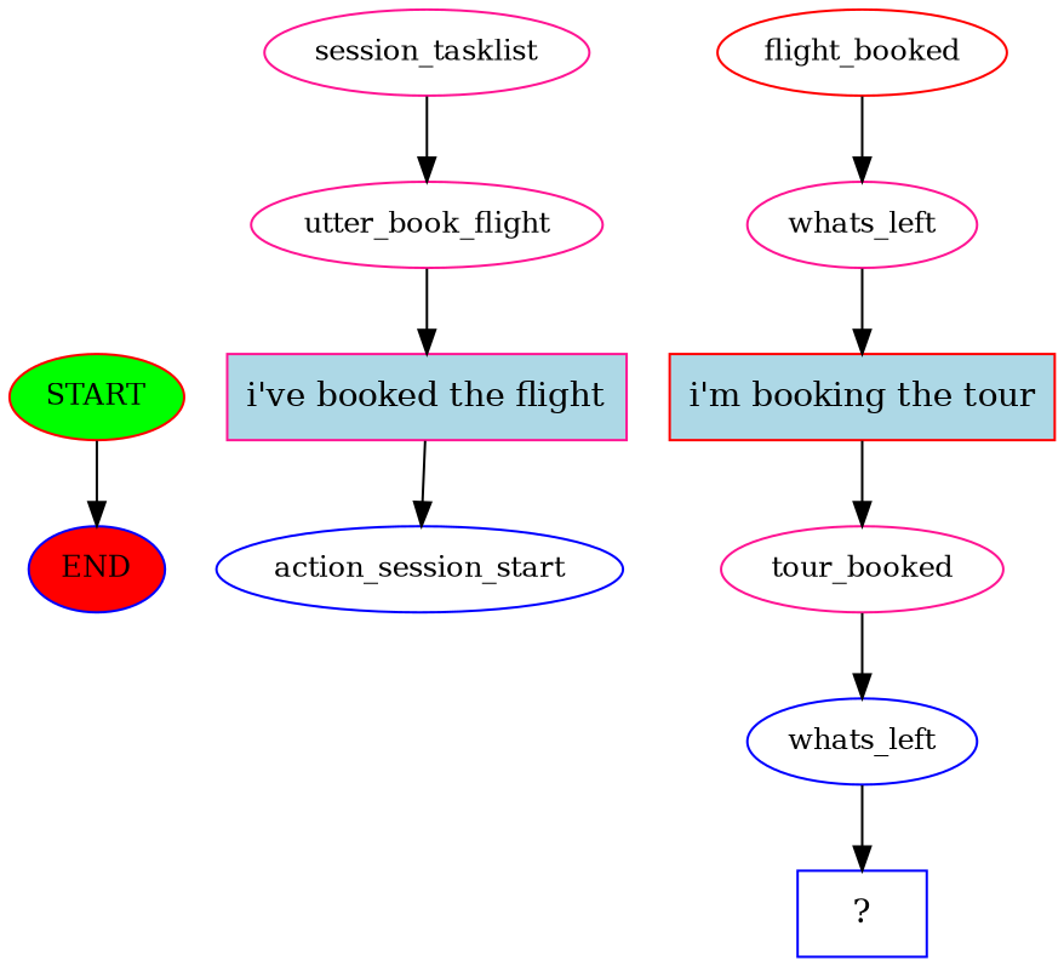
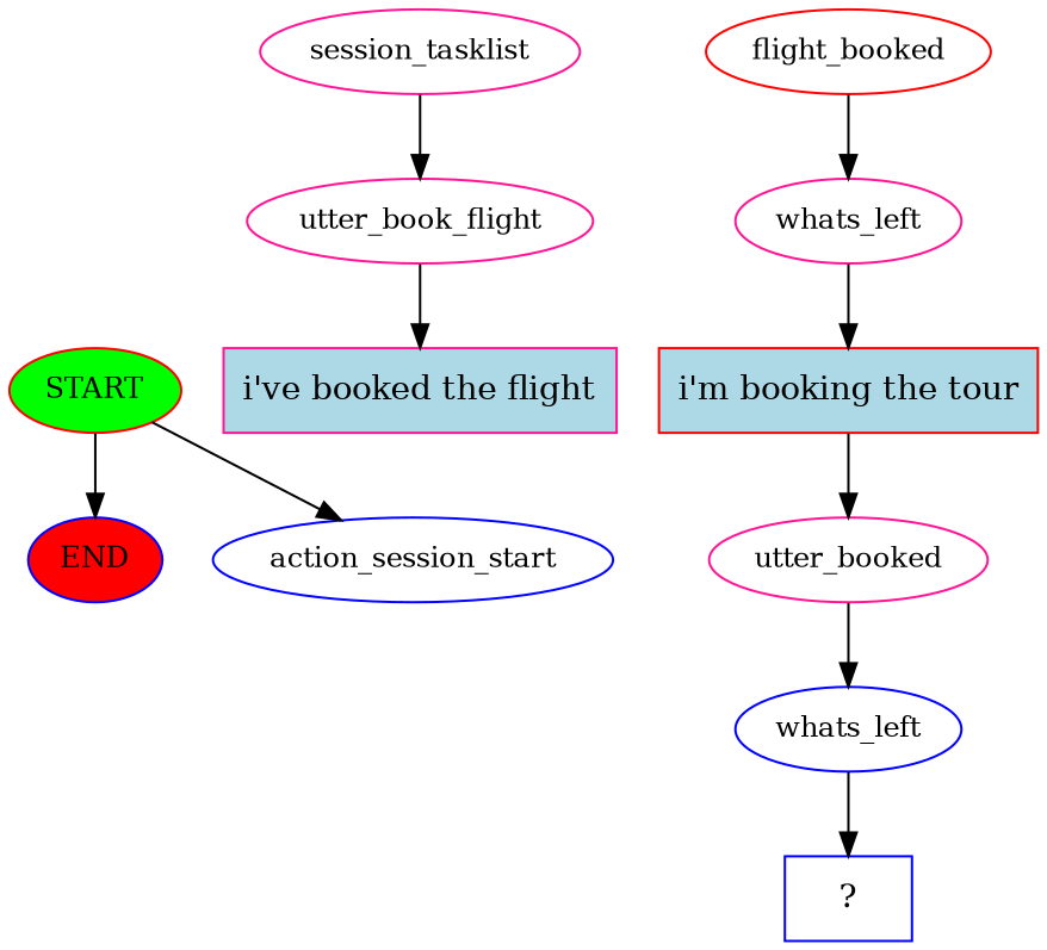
  digraph {
    node [color=deeppink fontsize=12]
    n1 [color=red fillcolor=green label=START style=filled]
    n2 [color=blue fillcolor=red label=END style=filled]
    n3 [color=blue label=action_session_start]
    n4 [label=session_tasklist]
    n5 [label=utter_book_flight]
    n6 [fillcolor=lightblue label="i've booked the flight" shape=rect style=filled fontsize=""]
    n7 [color=red label=flight_booked]
    n8 [label=whats_left]
    n9 [color=red fillcolor=lightblue label="i'm booking the tour" shape=rect style=filled fontsize=""]
-   n10 [label=tour_booked]
+   n10 [label=utter_booked]
    n11 [color=blue label=whats_left]
    n12 [color=blue label="  ?  " shape=rect fontsize=""]
    n1 -> n2
-   n6 -> n3
+   n1 -> n3
    n4 -> n5
    n5 -> n6
    n7 -> n8
    n8 -> n9
    n9 -> n10
    n10 -> n11
    n11 -> n12
  }
